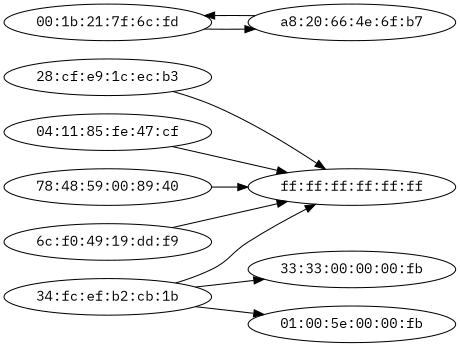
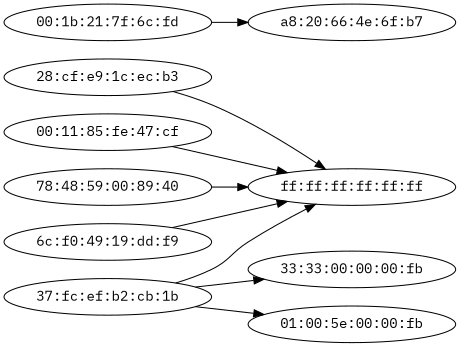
  digraph {
    fontname="IBM Plex Mono"
    rankdir=LR
    node [fontname="IBM Plex Mono"]
    edge [fontname="IBM Plex Mono"]
    "28:cf:e9:1c:ec:b3"
    "ff:ff:ff:ff:ff:ff"
-   "34:fc:ef:b2:cb:1b"
+   "34:fc:ef:b2:cb:1b" [label="37:fc:ef:b2:cb:1b"]
    "33:33:00:00:00:fb"
    "01:00:5e:00:00:fb"
    "00:1b:21:7f:6c:fd"
    "a8:20:66:4e:6f:b7"
-   "00:11:85:fe:47:cf" [label="04:11:85:fe:47:cf"]
+   "00:11:85:fe:47:cf"
    "78:48:59:00:89:40"
    "6c:f0:49:19:dd:f9"
    "28:cf:e9:1c:ec:b3" -> "ff:ff:ff:ff:ff:ff"
    "34:fc:ef:b2:cb:1b" -> "ff:ff:ff:ff:ff:ff"
    "34:fc:ef:b2:cb:1b" -> "33:33:00:00:00:fb"
    "34:fc:ef:b2:cb:1b" -> "01:00:5e:00:00:fb"
    "00:1b:21:7f:6c:fd" -> "a8:20:66:4e:6f:b7"
-   "a8:20:66:4e:6f:b7" -> "00:1b:21:7f:6c:fd"
    "00:11:85:fe:47:cf" -> "ff:ff:ff:ff:ff:ff"
    "78:48:59:00:89:40" -> "ff:ff:ff:ff:ff:ff"
    "6c:f0:49:19:dd:f9" -> "ff:ff:ff:ff:ff:ff"
  }
